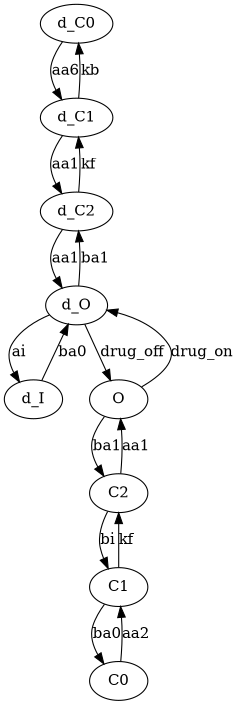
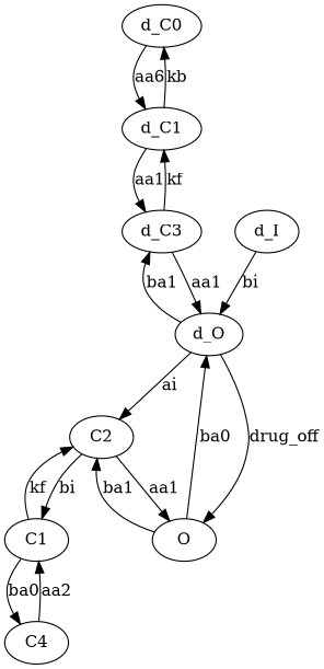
  strict digraph {
    node [open=False]
    d_C0
    d_C1
-   d_C2
+   d_C2 [label=d_C3]
    d_O
    d_I
    O [open=True]
    C2
    C1
-   C0
+   C0 [label=C4]
    d_C0 -> d_C1 [label=aa6 rate=aa0]
    d_C1 -> d_C0 [label=kb rate=ba0]
    d_C1 -> d_C2 [label=aa1 rate=kf]
    d_C2 -> d_C1 [label=kf rate=kb]
    d_C2 -> d_O [label=aa1 rate=aa1]
    d_O -> d_C2 [label=ba1 rate=ba1]
-   d_O -> d_I [label=ai rate=ai]
+   d_O -> C2 [label=ai rate=ai]
    d_O -> O [label=drug_off rate=drug_off]
-   d_I -> d_O [label=ba0 rate=bi]
-   O -> d_O [label=drug_on rate=drug_on]
+   d_I -> d_O [label=bi rate=bi]
+   O -> d_O [label=ba0 rate=drug_on]
    O -> C2 [label=ba1 rate=d_ba1]
    C2 -> O [label=aa1 rate=d_aa1]
    C2 -> C1 [label=bi rate=d_kb]
    C1 -> C2 [label=kf rate=d_kf]
    C1 -> C0 [label=ba0 rate=d_ba0]
    C0 -> C1 [label=aa2 rate=d_aa0]
  }
